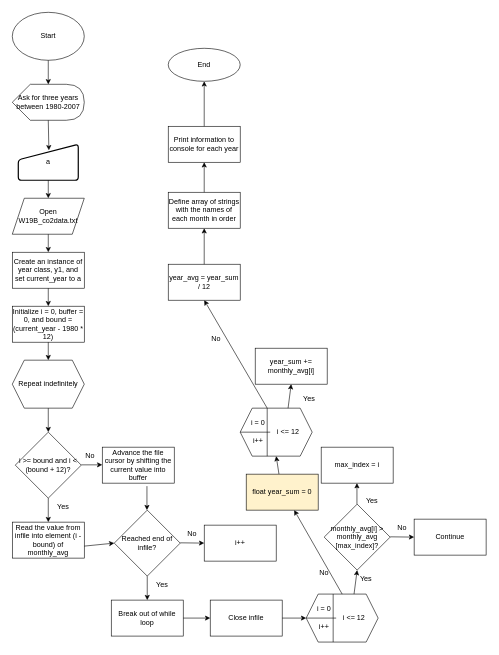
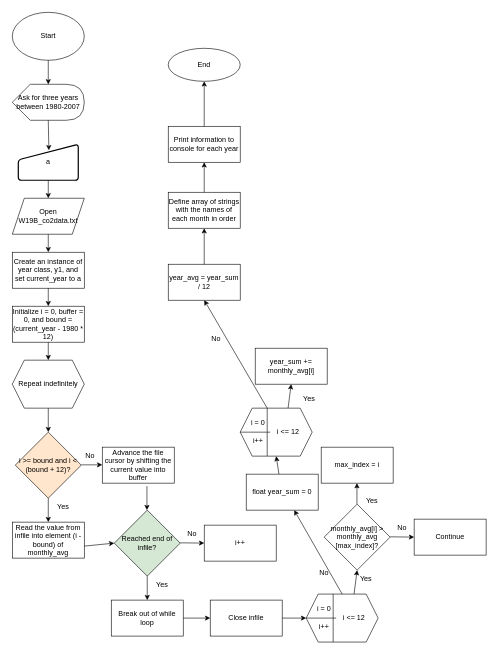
  <mxCell id="0" />
  <mxCell id="1" parent="0" />
  <mxCell id="2" value="Start" style="ellipse;whiteSpace=wrap;html=1;" parent="1" vertex="1"><mxGeometry x="20" y="20" width="120" height="80" as="geometry" /></mxCell>
  <mxCell id="3" value="" style="endArrow=classic;html=1;rounded=0;" parent="1" edge="1"><mxGeometry width="50" height="50" relative="1" as="geometry"><mxPoint x="80" y="100" as="sourcePoint" /><mxPoint x="80" y="140" as="targetPoint" /></mxGeometry></mxCell>
  <mxCell id="4" value="a" style="html=1;strokeWidth=2;shape=manualInput;whiteSpace=wrap;rounded=1;size=26;arcSize=11;" parent="1" vertex="1"><mxGeometry x="30" y="240" width="100" height="60" as="geometry" /></mxCell>
  <mxCell id="5" value="Ask for three years between 1980-2007" style="shape=display;whiteSpace=wrap;html=1;" parent="1" vertex="1"><mxGeometry x="20" y="140" width="120" height="60" as="geometry" /></mxCell>
  <mxCell id="6" value="" style="endArrow=classic;html=1;rounded=0;" parent="1" edge="1"><mxGeometry width="50" height="50" relative="1" as="geometry"><mxPoint x="80" y="200" as="sourcePoint" /><mxPoint x="81" y="250" as="targetPoint" /></mxGeometry></mxCell>
  <mxCell id="7" value="Open W19B_co2data.txt" style="shape=parallelogram;perimeter=parallelogramPerimeter;whiteSpace=wrap;html=1;fixedSize=1;" parent="1" vertex="1"><mxGeometry x="20" y="330" width="120" height="60" as="geometry" /></mxCell>
  <mxCell id="8" value="" style="endArrow=classic;html=1;rounded=0;entryX=0.5;entryY=0;entryDx=0;entryDy=0;" parent="1" target="7" edge="1"><mxGeometry width="50" height="50" relative="1" as="geometry"><mxPoint x="80" y="300" as="sourcePoint" /><mxPoint x="130" y="250" as="targetPoint" /></mxGeometry></mxCell>
  <mxCell id="9" value="Initialize i = 0, buffer = 0, and bound = (current_year - 1980 * 12)" style="rounded=0;whiteSpace=wrap;html=1;" parent="1" vertex="1"><mxGeometry x="20" y="510" width="120" height="60" as="geometry" /></mxCell>
  <mxCell id="10" value="Create an instance of year class, y1, and set current_year to a" style="rounded=0;whiteSpace=wrap;html=1;" parent="1" vertex="1"><mxGeometry x="20" y="420" width="120" height="60" as="geometry" /></mxCell>
  <mxCell id="11" value="" style="endArrow=classic;html=1;rounded=0;" parent="1" target="10" edge="1"><mxGeometry width="50" height="50" relative="1" as="geometry"><mxPoint x="80" y="390" as="sourcePoint" /><mxPoint x="130" y="340" as="targetPoint" /></mxGeometry></mxCell>
  <mxCell id="12" value="" style="endArrow=classic;html=1;rounded=0;entryX=0.5;entryY=0;entryDx=0;entryDy=0;" parent="1" target="9" edge="1"><mxGeometry width="50" height="50" relative="1" as="geometry"><mxPoint x="80" y="480" as="sourcePoint" /><mxPoint x="130" y="430" as="targetPoint" /></mxGeometry></mxCell>
  <mxCell id="13" value="Repeat indefinitely" style="shape=hexagon;perimeter=hexagonPerimeter2;whiteSpace=wrap;html=1;fixedSize=1;" parent="1" vertex="1"><mxGeometry x="20" y="600" width="120" height="80" as="geometry" /></mxCell>
  <mxCell id="14" value="" style="endArrow=classic;html=1;rounded=0;entryX=0.5;entryY=0;entryDx=0;entryDy=0;" parent="1" target="13" edge="1"><mxGeometry width="50" height="50" relative="1" as="geometry"><mxPoint x="80" y="570" as="sourcePoint" /><mxPoint x="130" y="520" as="targetPoint" /></mxGeometry></mxCell>
  <mxCell id="15" value="" style="endArrow=classic;html=1;rounded=0;" parent="1" edge="1"><mxGeometry width="50" height="50" relative="1" as="geometry"><mxPoint x="80" y="680" as="sourcePoint" /><mxPoint x="80" y="720" as="targetPoint" /></mxGeometry></mxCell>
- <mxCell id="16" value="i &amp;gt;= bound and i &amp;lt; (bound + 12)?" style="rhombus;whiteSpace=wrap;html=1;" parent="1" vertex="1"><mxGeometry x="25" y="720" width="110" height="110" as="geometry" /></mxCell>
+ <mxCell id="16" value="i &amp;gt;= bound and i &amp;lt; (bound + 12)?" style="rhombus;whiteSpace=wrap;html=1;fillColor=#ffe6cc;" parent="1" vertex="1"><mxGeometry x="25" y="720" width="110" height="110" as="geometry" /></mxCell>
  <mxCell id="17" value="" style="endArrow=classic;html=1;rounded=0;" parent="1" edge="1"><mxGeometry width="50" height="50" relative="1" as="geometry"><mxPoint x="80" y="830" as="sourcePoint" /><mxPoint x="80" y="870" as="targetPoint" /></mxGeometry></mxCell>
  <mxCell id="18" value="" style="endArrow=classic;html=1;rounded=0;" parent="1" edge="1"><mxGeometry width="50" height="50" relative="1" as="geometry"><mxPoint x="135" y="774.5" as="sourcePoint" /><mxPoint x="170" y="774.5" as="targetPoint" /></mxGeometry></mxCell>
  <mxCell id="19" value="Read the value from infile into element (i - bound) of monthly_avg" style="rounded=0;whiteSpace=wrap;html=1;" parent="1" vertex="1"><mxGeometry x="20" y="870" width="120" height="60" as="geometry" /></mxCell>
  <mxCell id="20" value="Advance the file cursor by shifting the current value into buffer" style="rounded=0;whiteSpace=wrap;html=1;" vertex="1" parent="1"><mxGeometry x="170" y="745" width="120" height="60" as="geometry" /></mxCell>
- <mxCell id="21" value="Reached end of infile?" style="rhombus;whiteSpace=wrap;html=1;" vertex="1" parent="1"><mxGeometry x="190" y="850" width="110" height="110" as="geometry" /></mxCell>
+ <mxCell id="21" value="Reached end of infile?" style="rhombus;whiteSpace=wrap;html=1;fillColor=#d5e8d4;" vertex="1" parent="1"><mxGeometry x="190" y="850" width="110" height="110" as="geometry" /></mxCell>
  <mxCell id="22" value="" style="endArrow=classic;html=1;rounded=0;" edge="1" parent="1"><mxGeometry width="50" height="50" relative="1" as="geometry"><mxPoint x="245" y="960" as="sourcePoint" /><mxPoint x="245" y="1000" as="targetPoint" /></mxGeometry></mxCell>
  <mxCell id="23" value="" style="endArrow=classic;html=1;rounded=0;entryX=0;entryY=0.5;entryDx=0;entryDy=0;" edge="1" parent="1" target="30"><mxGeometry width="50" height="50" relative="1" as="geometry"><mxPoint x="300" y="904.5" as="sourcePoint" /><mxPoint x="335" y="904.5" as="targetPoint" /></mxGeometry></mxCell>
  <mxCell id="24" value="" style="endArrow=classic;html=1;rounded=0;" edge="1" parent="1"><mxGeometry width="50" height="50" relative="1" as="geometry"><mxPoint x="244.5" y="810" as="sourcePoint" /><mxPoint x="244.5" y="850" as="targetPoint" /></mxGeometry></mxCell>
  <mxCell id="25" value="" style="endArrow=classic;html=1;rounded=0;entryX=0;entryY=0.5;entryDx=0;entryDy=0;" edge="1" parent="1" target="21"><mxGeometry width="50" height="50" relative="1" as="geometry"><mxPoint x="140" y="910" as="sourcePoint" /><mxPoint x="190" y="860" as="targetPoint" /></mxGeometry></mxCell>
  <mxCell id="26" value="Yes" style="text;html=1;align=center;verticalAlign=middle;whiteSpace=wrap;rounded=0;" vertex="1" parent="1"><mxGeometry x="75" y="830" width="60" height="30" as="geometry" /></mxCell>
  <mxCell id="27" value="No" style="text;html=1;align=center;verticalAlign=middle;whiteSpace=wrap;rounded=0;" vertex="1" parent="1"><mxGeometry x="120" y="745" width="60" height="30" as="geometry" /></mxCell>
  <mxCell id="28" value="Yes" style="text;html=1;align=center;verticalAlign=middle;whiteSpace=wrap;rounded=0;" vertex="1" parent="1"><mxGeometry x="240" y="960" width="60" height="30" as="geometry" /></mxCell>
  <mxCell id="29" value="Break out of while loop" style="rounded=0;whiteSpace=wrap;html=1;" vertex="1" parent="1"><mxGeometry x="185" y="1000" width="120" height="60" as="geometry" /></mxCell>
  <mxCell id="30" value="i++" style="rounded=0;whiteSpace=wrap;html=1;" vertex="1" parent="1"><mxGeometry x="340" y="875" width="120" height="60" as="geometry" /></mxCell>
  <mxCell id="31" value="No" style="text;html=1;align=center;verticalAlign=middle;whiteSpace=wrap;rounded=0;" vertex="1" parent="1"><mxGeometry x="290" y="875" width="60" height="30" as="geometry" /></mxCell>
  <mxCell id="32" value="" style="endArrow=classic;html=1;rounded=0;" edge="1" parent="1"><mxGeometry width="50" height="50" relative="1" as="geometry"><mxPoint x="305" y="1030" as="sourcePoint" /><mxPoint x="350" y="1030" as="targetPoint" /></mxGeometry></mxCell>
  <mxCell id="33" value="Close infile" style="rounded=0;whiteSpace=wrap;html=1;" vertex="1" parent="1"><mxGeometry x="350" y="1000" width="120" height="60" as="geometry" /></mxCell>
  <mxCell id="34" value="" style="shape=hexagon;perimeter=hexagonPerimeter2;whiteSpace=wrap;html=1;fixedSize=1;" vertex="1" parent="1"><mxGeometry x="510" y="990" width="120" height="80" as="geometry" /></mxCell>
  <mxCell id="35" value="" style="endArrow=none;html=1;rounded=0;exitX=0.375;exitY=1;exitDx=0;exitDy=0;entryX=0.375;entryY=0;entryDx=0;entryDy=0;" edge="1" parent="1" source="34" target="34"><mxGeometry width="50" height="50" relative="1" as="geometry"><mxPoint x="550" y="1030" as="sourcePoint" /><mxPoint x="550" y="970" as="targetPoint" /></mxGeometry></mxCell>
  <mxCell id="36" value="" style="endArrow=none;html=1;rounded=0;" edge="1" parent="1"><mxGeometry width="50" height="50" relative="1" as="geometry"><mxPoint x="510" y="1030" as="sourcePoint" /><mxPoint x="560" y="1030" as="targetPoint" /></mxGeometry></mxCell>
  <mxCell id="37" value="i = 0" style="text;html=1;align=center;verticalAlign=middle;whiteSpace=wrap;rounded=0;" vertex="1" parent="1"><mxGeometry x="510" y="1000" width="60" height="30" as="geometry" /></mxCell>
  <mxCell id="38" value="i &amp;lt;= 12" style="text;html=1;align=center;verticalAlign=middle;whiteSpace=wrap;rounded=0;" vertex="1" parent="1"><mxGeometry x="560" y="1015" width="60" height="30" as="geometry" /></mxCell>
  <mxCell id="39" value="i++" style="text;html=1;align=center;verticalAlign=middle;whiteSpace=wrap;rounded=0;" vertex="1" parent="1"><mxGeometry x="510" y="1030" width="60" height="30" as="geometry" /></mxCell>
  <mxCell id="40" value="" style="endArrow=classic;html=1;rounded=0;entryX=0.5;entryY=1;entryDx=0;entryDy=0;" edge="1" parent="1" target="45"><mxGeometry width="50" height="50" relative="1" as="geometry"><mxPoint x="589.8" y="990" as="sourcePoint" /><mxPoint x="589.8" y="950" as="targetPoint" /></mxGeometry></mxCell>
  <mxCell id="41" value="Yes" style="text;html=1;align=center;verticalAlign=middle;whiteSpace=wrap;rounded=0;" vertex="1" parent="1"><mxGeometry x="580" y="950" width="60" height="30" as="geometry" /></mxCell>
  <mxCell id="42" value="" style="endArrow=classic;html=1;rounded=0;exitX=0.5;exitY=0;exitDx=0;exitDy=0;" edge="1" parent="1" source="34"><mxGeometry width="50" height="50" relative="1" as="geometry"><mxPoint x="530" y="964.64" as="sourcePoint" /><mxPoint x="490" y="850" as="targetPoint" /></mxGeometry></mxCell>
  <mxCell id="43" value="No" style="text;html=1;align=center;verticalAlign=middle;whiteSpace=wrap;rounded=0;" vertex="1" parent="1"><mxGeometry x="510" y="940" width="60" height="30" as="geometry" /></mxCell>
  <mxCell id="44" value="" style="endArrow=classic;html=1;rounded=0;entryX=0;entryY=0;entryDx=0;entryDy=0;" edge="1" parent="1" target="39"><mxGeometry width="50" height="50" relative="1" as="geometry"><mxPoint x="470" y="1030" as="sourcePoint" /><mxPoint x="520" y="980" as="targetPoint" /></mxGeometry></mxCell>
  <mxCell id="45" value="&lt;div&gt;monthly_avg[i] &amp;gt; monthly_avg [max_index]?&lt;/div&gt;" style="rhombus;whiteSpace=wrap;html=1;" vertex="1" parent="1"><mxGeometry x="540" y="840" width="110" height="110" as="geometry" /></mxCell>
  <mxCell id="46" value="" style="endArrow=classic;html=1;rounded=0;" edge="1" parent="1"><mxGeometry width="50" height="50" relative="1" as="geometry"><mxPoint x="594.64" y="840" as="sourcePoint" /><mxPoint x="594.64" y="805" as="targetPoint" /></mxGeometry></mxCell>
  <mxCell id="47" value="" style="endArrow=classic;html=1;rounded=0;entryX=0;entryY=0.5;entryDx=0;entryDy=0;" edge="1" parent="1"><mxGeometry width="50" height="50" relative="1" as="geometry"><mxPoint x="650" y="894.5" as="sourcePoint" /><mxPoint x="690" y="895" as="targetPoint" /></mxGeometry></mxCell>
  <mxCell id="48" value="Yes" style="text;html=1;align=center;verticalAlign=middle;whiteSpace=wrap;rounded=0;" vertex="1" parent="1"><mxGeometry x="590" y="820" width="60" height="30" as="geometry" /></mxCell>
  <mxCell id="49" value="No" style="text;html=1;align=center;verticalAlign=middle;whiteSpace=wrap;rounded=0;" vertex="1" parent="1"><mxGeometry x="640" y="865" width="60" height="30" as="geometry" /></mxCell>
  <mxCell id="50" value="Continue" style="rounded=0;whiteSpace=wrap;html=1;" vertex="1" parent="1"><mxGeometry x="690" y="865" width="120" height="60" as="geometry" /></mxCell>
  <mxCell id="51" value="max_index = i" style="rounded=0;whiteSpace=wrap;html=1;" vertex="1" parent="1"><mxGeometry x="535" y="745" width="120" height="60" as="geometry" /></mxCell>
  <mxCell id="52" value="" style="shape=hexagon;perimeter=hexagonPerimeter2;whiteSpace=wrap;html=1;fixedSize=1;" vertex="1" parent="1"><mxGeometry x="400" y="680" width="120" height="80" as="geometry" /></mxCell>
  <mxCell id="53" value="" style="endArrow=none;html=1;rounded=0;exitX=0.375;exitY=1;exitDx=0;exitDy=0;entryX=0.375;entryY=0;entryDx=0;entryDy=0;" edge="1" parent="1" source="52" target="52"><mxGeometry width="50" height="50" relative="1" as="geometry"><mxPoint x="440" y="720" as="sourcePoint" /><mxPoint x="440" y="660" as="targetPoint" /></mxGeometry></mxCell>
  <mxCell id="54" value="" style="endArrow=none;html=1;rounded=0;" edge="1" parent="1"><mxGeometry width="50" height="50" relative="1" as="geometry"><mxPoint x="400" y="720" as="sourcePoint" /><mxPoint x="450" y="720" as="targetPoint" /></mxGeometry></mxCell>
  <mxCell id="55" value="i = 0" style="text;html=1;align=center;verticalAlign=middle;whiteSpace=wrap;rounded=0;" vertex="1" parent="1"><mxGeometry x="400" y="690" width="60" height="30" as="geometry" /></mxCell>
  <mxCell id="56" value="i &amp;lt;= 12" style="text;html=1;align=center;verticalAlign=middle;whiteSpace=wrap;rounded=0;" vertex="1" parent="1"><mxGeometry x="450" y="705" width="60" height="30" as="geometry" /></mxCell>
  <mxCell id="57" value="i++" style="text;html=1;align=center;verticalAlign=middle;whiteSpace=wrap;rounded=0;" vertex="1" parent="1"><mxGeometry x="400" y="720" width="60" height="30" as="geometry" /></mxCell>
  <mxCell id="58" value="" style="endArrow=classic;html=1;rounded=0;entryX=0.5;entryY=1;entryDx=0;entryDy=0;" edge="1" parent="1"><mxGeometry width="50" height="50" relative="1" as="geometry"><mxPoint x="479.8" y="680" as="sourcePoint" /><mxPoint x="485" y="640" as="targetPoint" /></mxGeometry></mxCell>
  <mxCell id="59" value="" style="endArrow=classic;html=1;rounded=0;exitX=0.375;exitY=0;exitDx=0;exitDy=0;entryX=0.5;entryY=1;entryDx=0;entryDy=0;" edge="1" parent="1" source="52" target="65"><mxGeometry width="50" height="50" relative="1" as="geometry"><mxPoint x="380" y="649.64" as="sourcePoint" /><mxPoint x="330" y="495" as="targetPoint" /></mxGeometry></mxCell>
  <mxCell id="60" value="No" style="text;html=1;align=center;verticalAlign=middle;whiteSpace=wrap;rounded=0;" vertex="1" parent="1"><mxGeometry x="330" y="550" width="60" height="30" as="geometry" /></mxCell>
  <mxCell id="61" value="" style="endArrow=classic;html=1;rounded=0;entryX=0.5;entryY=1;entryDx=0;entryDy=0;" edge="1" parent="1" target="52"><mxGeometry width="50" height="50" relative="1" as="geometry"><mxPoint x="464.64" y="790" as="sourcePoint" /><mxPoint x="464.64" y="755" as="targetPoint" /></mxGeometry></mxCell>
  <mxCell id="62" value="Yes" style="text;html=1;align=center;verticalAlign=middle;whiteSpace=wrap;rounded=0;" vertex="1" parent="1"><mxGeometry x="485" y="650" width="60" height="30" as="geometry" /></mxCell>
- <mxCell id="63" value="float year_sum = 0" style="rounded=0;whiteSpace=wrap;html=1;fillColor=#fff2cc;" vertex="1" parent="1"><mxGeometry x="410" y="790" width="120" height="60" as="geometry" /></mxCell>
+ <mxCell id="63" value="float year_sum = 0" style="rounded=0;whiteSpace=wrap;html=1;" vertex="1" parent="1"><mxGeometry x="410" y="790" width="120" height="60" as="geometry" /></mxCell>
  <mxCell id="64" value="year_sum += monthly_avg[i]" style="rounded=0;whiteSpace=wrap;html=1;" vertex="1" parent="1"><mxGeometry x="425" y="580" width="120" height="60" as="geometry" /></mxCell>
  <mxCell id="65" value="year_avg = year_sum / 12" style="rounded=0;whiteSpace=wrap;html=1;" vertex="1" parent="1"><mxGeometry x="280" y="440" width="120" height="60" as="geometry" /></mxCell>
  <mxCell id="66" value="" style="endArrow=classic;html=1;rounded=0;" edge="1" parent="1"><mxGeometry width="50" height="50" relative="1" as="geometry"><mxPoint x="340" y="440" as="sourcePoint" /><mxPoint x="340" y="380" as="targetPoint" /></mxGeometry></mxCell>
  <mxCell id="67" value="Define array of strings with the names of each month in order" style="rounded=0;whiteSpace=wrap;html=1;" vertex="1" parent="1"><mxGeometry x="280" y="320" width="120" height="60" as="geometry" /></mxCell>
  <mxCell id="68" value="Print information to console for each year" style="rounded=0;whiteSpace=wrap;html=1;" vertex="1" parent="1"><mxGeometry x="280" y="210" width="120" height="60" as="geometry" /></mxCell>
  <mxCell id="69" value="" style="endArrow=classic;html=1;rounded=0;entryX=0.5;entryY=1;entryDx=0;entryDy=0;" edge="1" parent="1" target="68"><mxGeometry width="50" height="50" relative="1" as="geometry"><mxPoint x="340" y="320" as="sourcePoint" /><mxPoint x="390" y="270" as="targetPoint" /></mxGeometry></mxCell>
  <mxCell id="70" value="" style="endArrow=classic;html=1;rounded=0;" edge="1" parent="1" target="71"><mxGeometry width="50" height="50" relative="1" as="geometry"><mxPoint x="340" y="210" as="sourcePoint" /><mxPoint x="340" y="160" as="targetPoint" /></mxGeometry></mxCell>
  <mxCell id="71" value="End" style="ellipse;whiteSpace=wrap;html=1;" vertex="1" parent="1"><mxGeometry x="280" y="80" width="120" height="55" as="geometry" /></mxCell>
